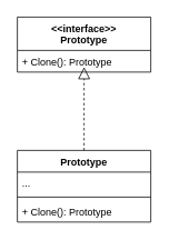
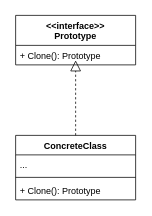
  <mxCell id="0" />
  <mxCell id="1" parent="0" />
  <mxCell id="2" value="&lt;&lt;interface&gt;&gt;&#10;Prototype" style="swimlane;fontStyle=1;align=center;verticalAlign=top;childLayout=stackLayout;horizontal=1;startSize=40;horizontalStack=0;resizeParent=1;resizeParentMax=0;resizeLast=0;collapsible=1;marginBottom=0;" vertex="1" parent="1"><mxGeometry x="20" y="20" width="160" height="66" as="geometry" /></mxCell>
  <mxCell id="3" value="+ Clone(): Prototype" style="text;strokeColor=none;fillColor=none;align=left;verticalAlign=top;spacingLeft=4;spacingRight=4;overflow=hidden;rotatable=0;points=[[0,0.5],[1,0.5]];portConstraint=eastwest;" vertex="1" parent="2"><mxGeometry y="40" width="160" height="26" as="geometry" /></mxCell>
- <mxCell id="4" value="Prototype" style="swimlane;fontStyle=1;align=center;verticalAlign=top;childLayout=stackLayout;horizontal=1;startSize=26;horizontalStack=0;resizeParent=1;resizeParentMax=0;resizeLast=0;collapsible=1;marginBottom=0;" vertex="1" parent="1"><mxGeometry x="20" y="180" width="160" height="86" as="geometry" /></mxCell>
+ <mxCell id="4" value="ConcreteClass" style="swimlane;fontStyle=1;align=center;verticalAlign=top;childLayout=stackLayout;horizontal=1;startSize=26;horizontalStack=0;resizeParent=1;resizeParentMax=0;resizeLast=0;collapsible=1;marginBottom=0;" vertex="1" parent="1"><mxGeometry x="20" y="180" width="160" height="86" as="geometry" /></mxCell>
  <mxCell id="5" value="..." style="text;strokeColor=none;fillColor=none;align=left;verticalAlign=top;spacingLeft=4;spacingRight=4;overflow=hidden;rotatable=0;points=[[0,0.5],[1,0.5]];portConstraint=eastwest;" vertex="1" parent="4"><mxGeometry y="26" width="160" height="26" as="geometry" /></mxCell>
  <mxCell id="6" value="" style="line;strokeWidth=1;fillColor=none;align=left;verticalAlign=middle;spacingTop=-1;spacingLeft=3;spacingRight=3;rotatable=0;labelPosition=right;points=[];portConstraint=eastwest;" vertex="1" parent="4"><mxGeometry y="52" width="160" height="8" as="geometry" /></mxCell>
  <mxCell id="7" value="+ Clone(): Prototype" style="text;strokeColor=none;fillColor=none;align=left;verticalAlign=top;spacingLeft=4;spacingRight=4;overflow=hidden;rotatable=0;points=[[0,0.5],[1,0.5]];portConstraint=eastwest;" vertex="1" parent="4"><mxGeometry y="60" width="160" height="26" as="geometry" /></mxCell>
  <mxCell id="8" value="" style="endArrow=block;dashed=1;endFill=0;endSize=12;html=1;" edge="1" parent="1"><mxGeometry width="160" relative="1" as="geometry"><mxPoint x="100" y="180" as="sourcePoint" /><mxPoint x="100" y="80" as="targetPoint" /></mxGeometry></mxCell>
